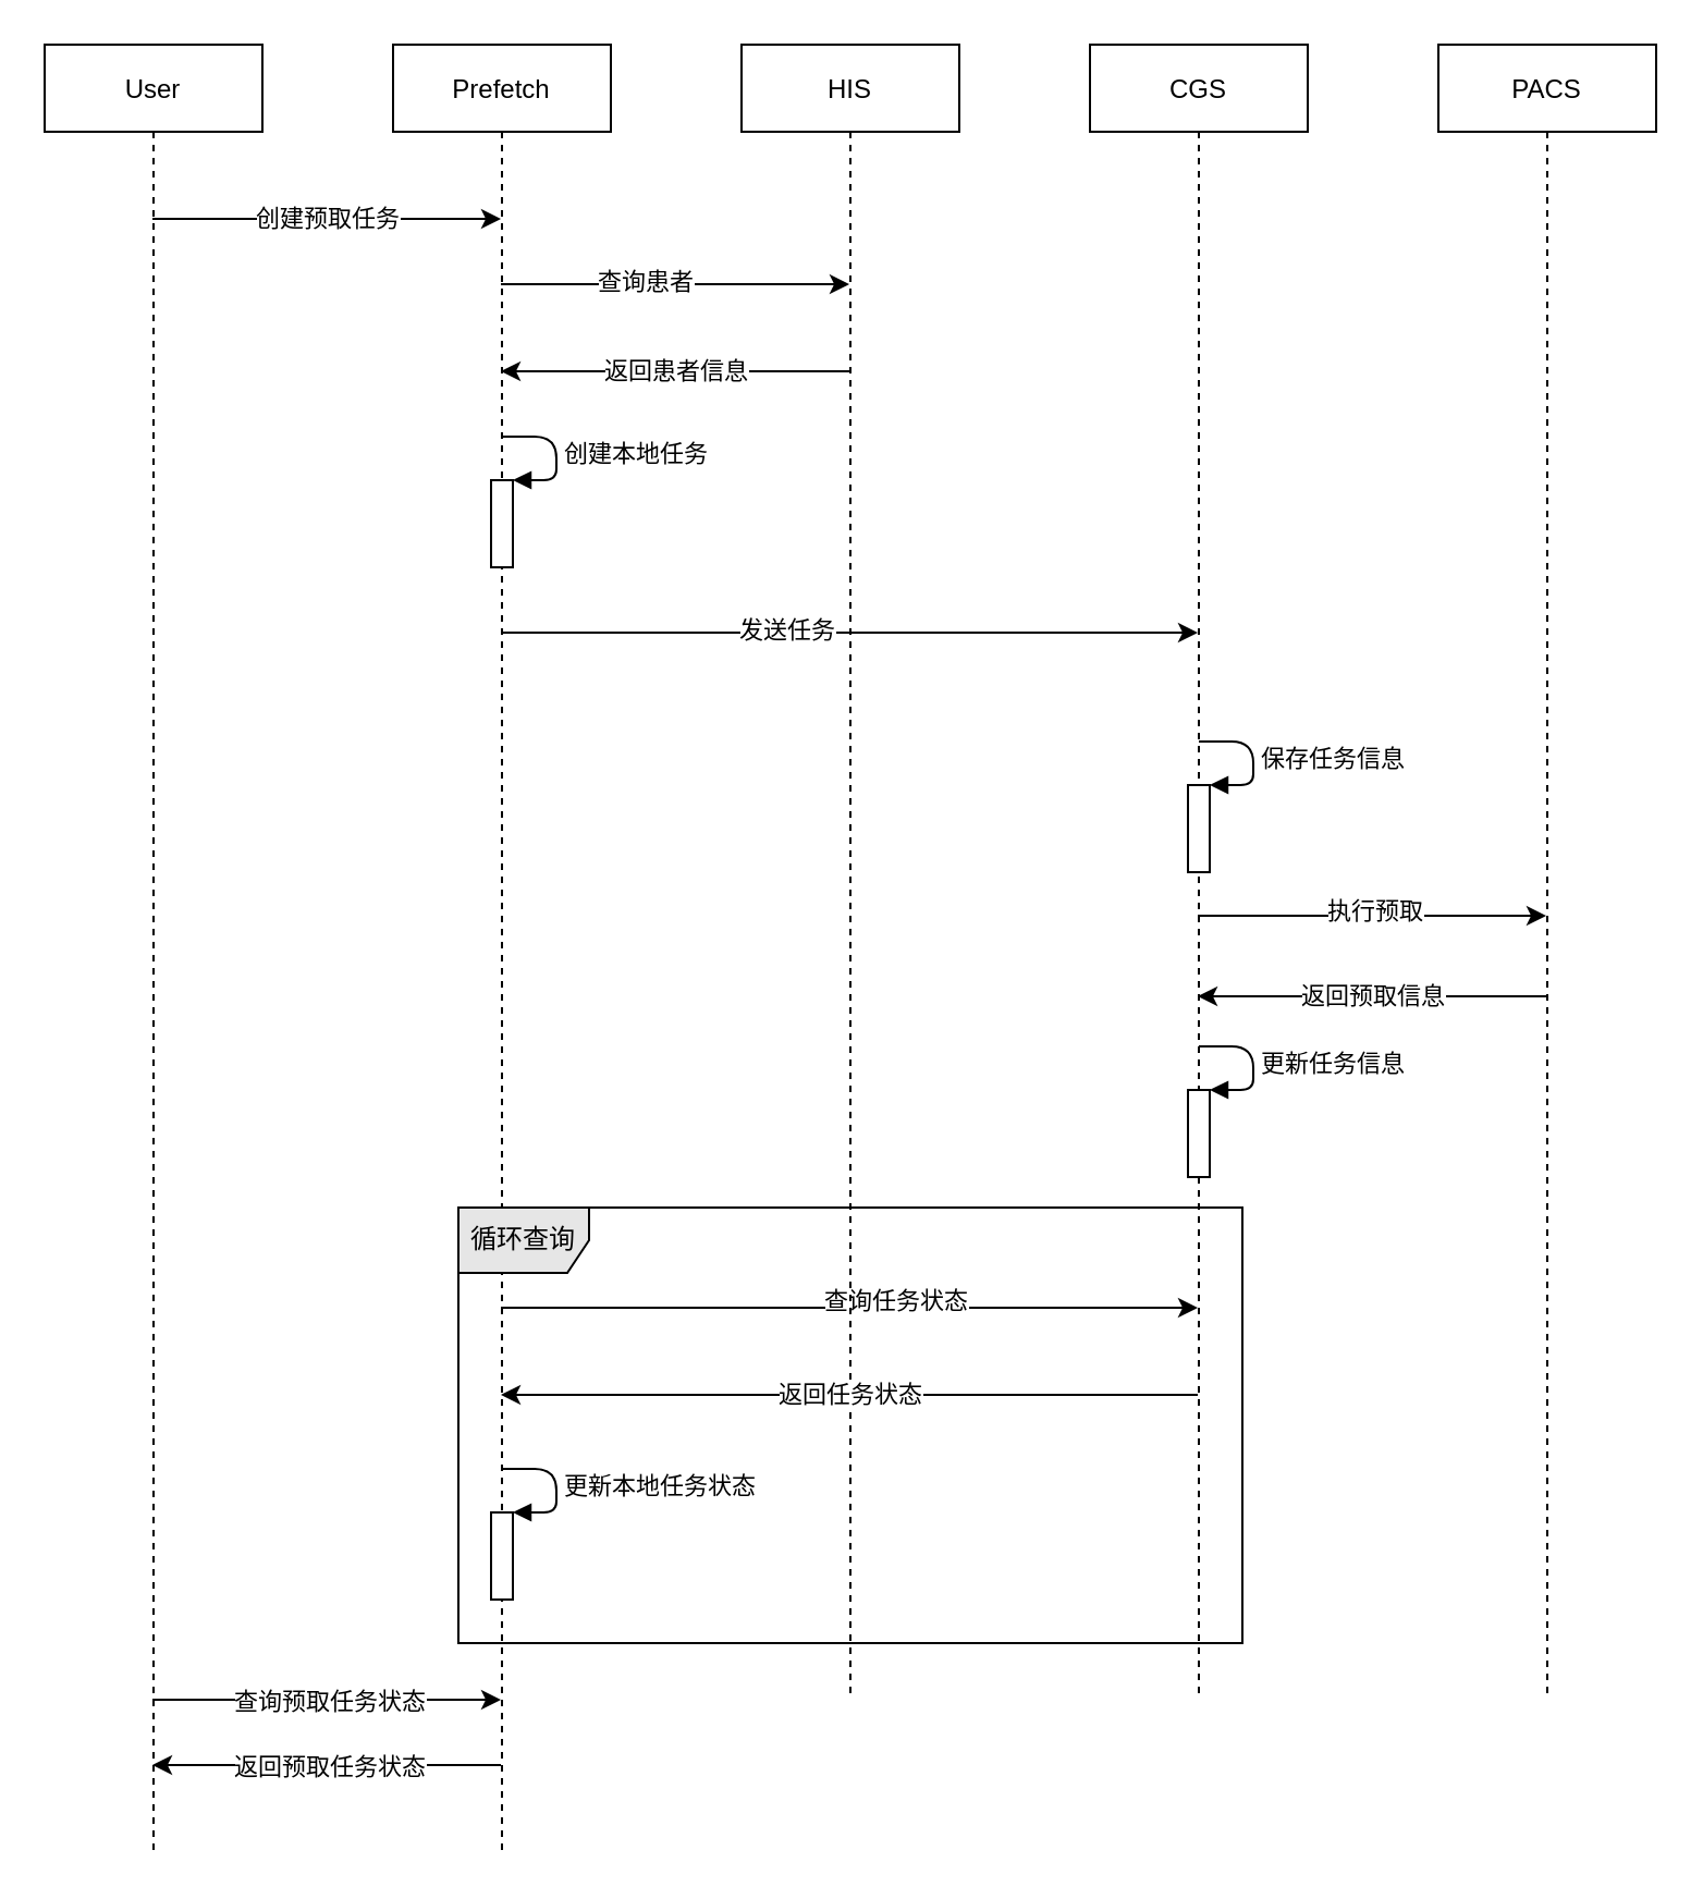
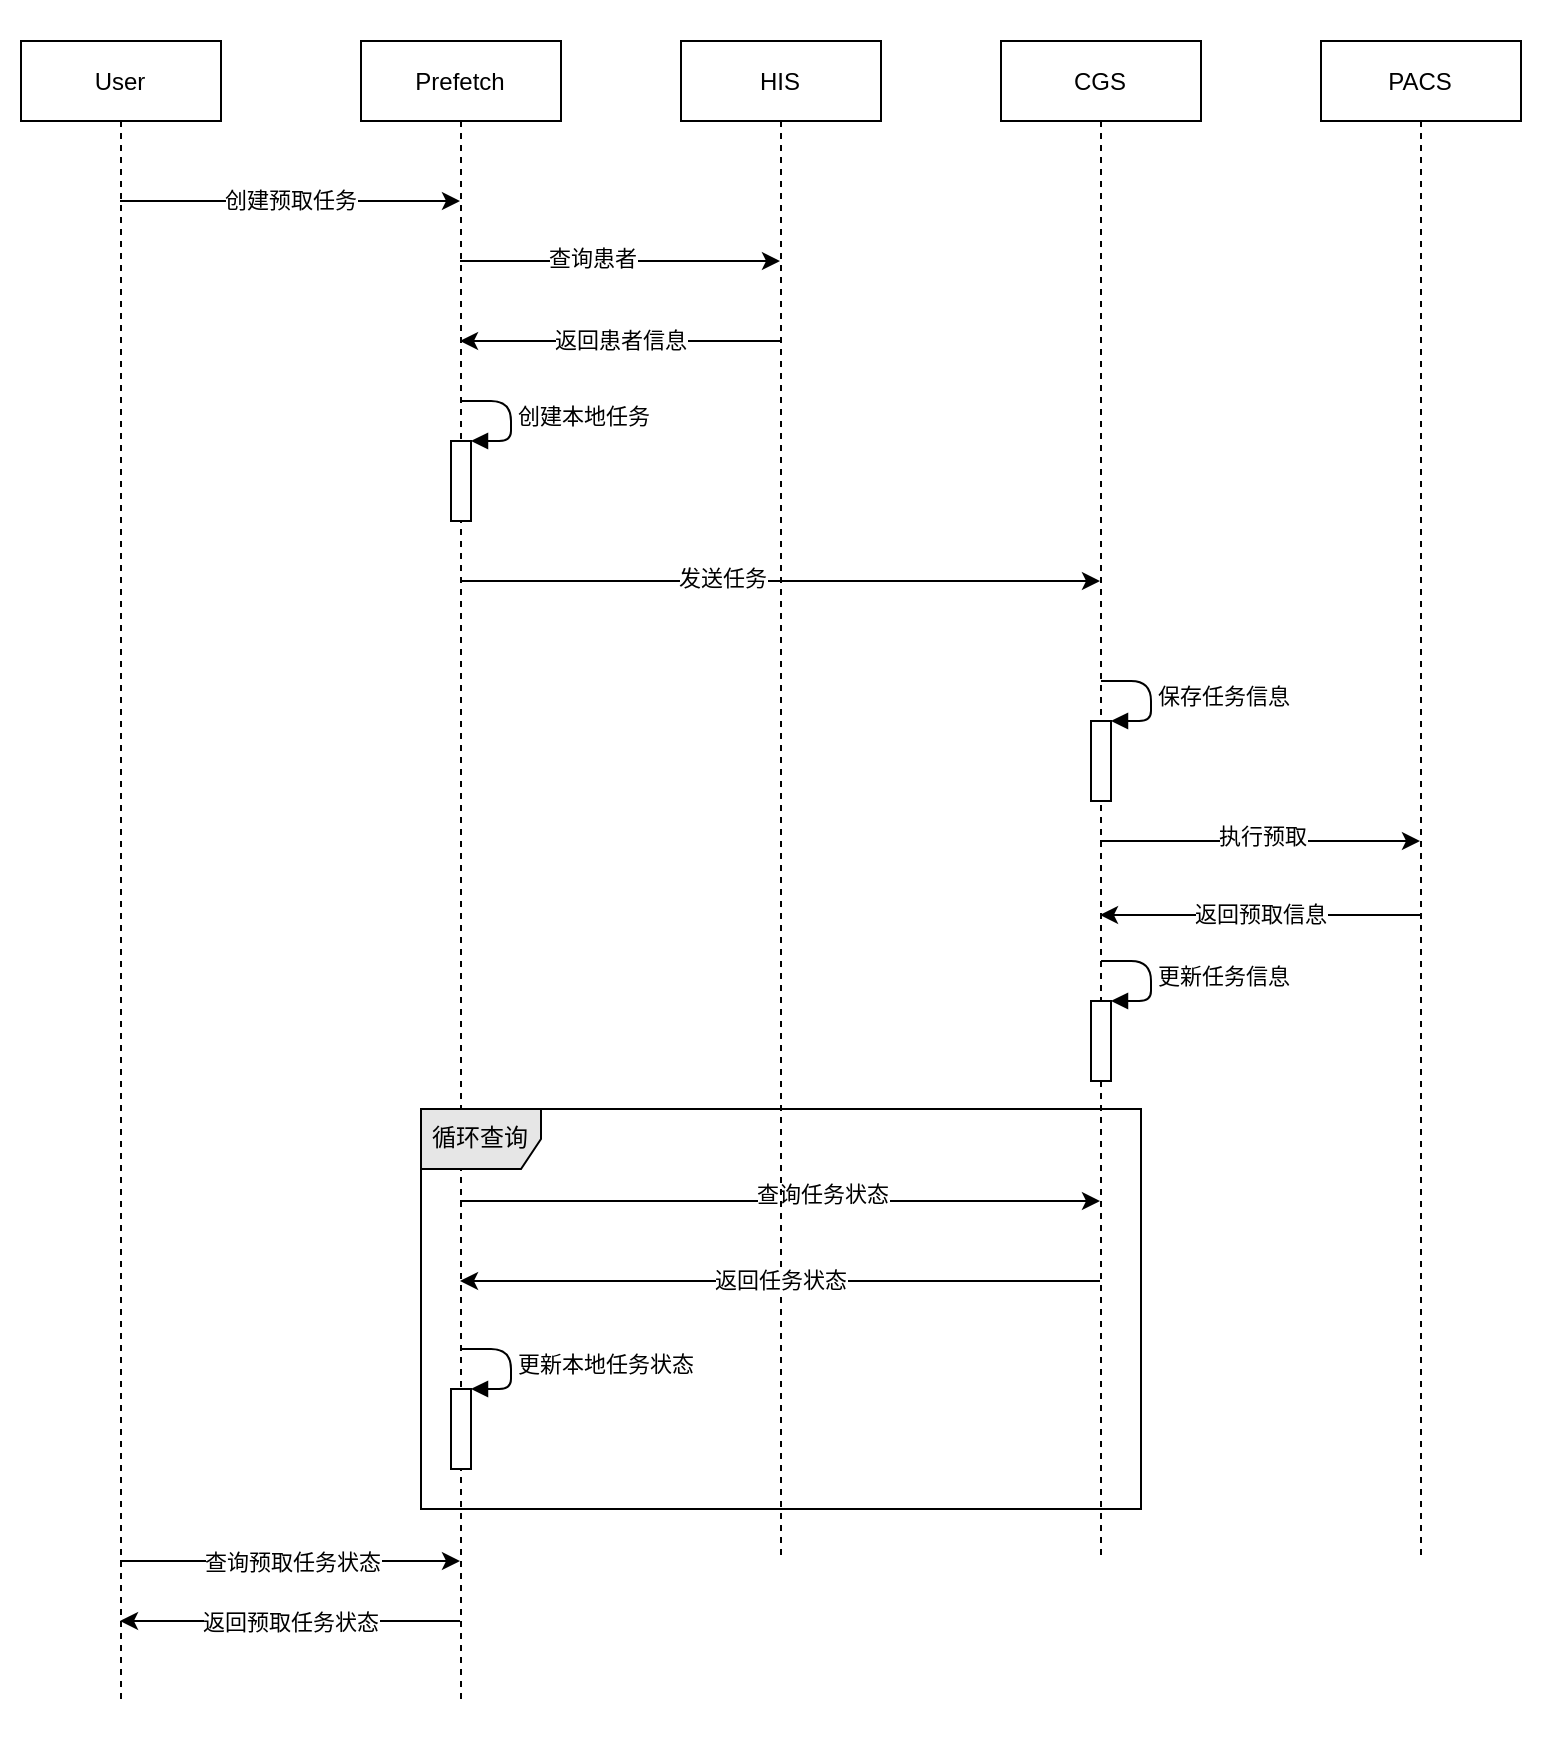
  <mxCell id="0" />
  <mxCell id="1" parent="0" />
  <mxCell id="2" value="创建预取任务" style="edgeStyle=orthogonalEdgeStyle;orthogonalLoop=1;jettySize=auto;html=1;" edge="1" parent="1" source="5" target="12"><mxGeometry relative="1" as="geometry"><Array as="points"><mxPoint x="150" y="100" /><mxPoint x="150" y="100" /></Array></mxGeometry></mxCell>
  <mxCell id="3" style="edgeStyle=orthogonalEdgeStyle;orthogonalLoop=1;jettySize=auto;html=1;" edge="1" parent="1" source="5" target="12"><mxGeometry relative="1" as="geometry"><Array as="points"><mxPoint x="170" y="780" /><mxPoint x="170" y="780" /></Array></mxGeometry></mxCell>
  <mxCell id="4" value="查询预取任务状态" style="edgeLabel;html=1;align=center;verticalAlign=middle;resizable=0;points=[];" vertex="1" connectable="0" parent="3"><mxGeometry x="0.194" relative="1" as="geometry"><mxPoint x="-15.5" as="offset" /></mxGeometry></mxCell>
- <mxCell id="5" value="User" style="shape=umlLifeline;perimeter=lifelinePerimeter;container=1;collapsible=0;recursiveResize=0;shadow=0;strokeWidth=1;" parent="1" vertex="1"><mxGeometry x="20" y="20" width="100" height="830" as="geometry" /></mxCell>
+ <mxCell id="5" value="User" style="shape=umlLifeline;perimeter=lifelinePerimeter;container=1;collapsible=0;recursiveResize=0;shadow=0;strokeWidth=1;" parent="1" vertex="1"><mxGeometry x="10" y="20" width="100" height="830" as="geometry" /></mxCell>
  <mxCell id="6" style="edgeStyle=orthogonalEdgeStyle;orthogonalLoop=1;jettySize=auto;html=1;" edge="1" parent="1" source="12" target="18"><mxGeometry relative="1" as="geometry"><Array as="points"><mxPoint x="300" y="130" /><mxPoint x="300" y="130" /></Array></mxGeometry></mxCell>
  <mxCell id="7" value="查询患者" style="edgeLabel;html=1;align=center;verticalAlign=middle;resizable=0;points=[];" vertex="1" connectable="0" parent="6"><mxGeometry x="-0.181" y="2" relative="1" as="geometry"><mxPoint as="offset" /></mxGeometry></mxCell>
  <mxCell id="8" style="edgeStyle=orthogonalEdgeStyle;orthogonalLoop=1;jettySize=auto;html=1;" edge="1" parent="1" source="12" target="22"><mxGeometry relative="1" as="geometry"><Array as="points"><mxPoint x="450" y="600" /><mxPoint x="450" y="600" /></Array></mxGeometry></mxCell>
  <mxCell id="9" value="查询任务状态" style="edgeLabel;html=1;align=center;verticalAlign=middle;resizable=0;points=[];" vertex="1" connectable="0" parent="8"><mxGeometry x="0.134" y="4" relative="1" as="geometry"><mxPoint as="offset" /></mxGeometry></mxCell>
  <mxCell id="10" style="edgeStyle=orthogonalEdgeStyle;orthogonalLoop=1;jettySize=auto;html=1;" edge="1" parent="1" source="12" target="5"><mxGeometry relative="1" as="geometry"><Array as="points"><mxPoint x="160" y="810" /><mxPoint x="160" y="810" /></Array></mxGeometry></mxCell>
  <mxCell id="11" value="返回预取任务状态" style="edgeLabel;html=1;align=center;verticalAlign=middle;resizable=0;points=[];" vertex="1" connectable="0" parent="10"><mxGeometry x="0.269" relative="1" as="geometry"><mxPoint x="22.5" as="offset" /></mxGeometry></mxCell>
  <mxCell id="12" value="Prefetch" style="shape=umlLifeline;perimeter=lifelinePerimeter;container=1;collapsible=0;recursiveResize=0;shadow=0;strokeWidth=1;" parent="1" vertex="1"><mxGeometry x="180" y="20" width="100" height="830" as="geometry" /></mxCell>
  <mxCell id="13" value="" style="html=1;points=[];perimeter=orthogonalPerimeter;" vertex="1" parent="12"><mxGeometry x="45" y="200" width="10" height="40" as="geometry" /></mxCell>
  <mxCell id="14" value="创建本地任务" style="edgeStyle=orthogonalEdgeStyle;html=1;align=left;spacingLeft=2;endArrow=block;entryX=1;entryY=0;" edge="1" target="13" parent="12"><mxGeometry relative="1" as="geometry"><mxPoint x="50" y="180" as="sourcePoint" /><Array as="points"><mxPoint x="75" y="180" /></Array></mxGeometry></mxCell>
  <mxCell id="15" value="" style="html=1;points=[];perimeter=orthogonalPerimeter;" vertex="1" parent="12"><mxGeometry x="45" y="674" width="10" height="40" as="geometry" /></mxCell>
  <mxCell id="16" value="更新本地任务状态" style="edgeStyle=orthogonalEdgeStyle;html=1;align=left;spacingLeft=2;endArrow=block;entryX=1;entryY=0;" edge="1" target="15" parent="12"><mxGeometry relative="1" as="geometry"><mxPoint x="50" y="654" as="sourcePoint" /><Array as="points"><mxPoint x="75" y="654" /></Array></mxGeometry></mxCell>
  <mxCell id="17" value="返回患者信息" style="edgeStyle=orthogonalEdgeStyle;orthogonalLoop=1;jettySize=auto;html=1;" edge="1" parent="1" source="18" target="12"><mxGeometry relative="1" as="geometry"><Array as="points"><mxPoint x="320" y="170" /><mxPoint x="320" y="170" /></Array></mxGeometry></mxCell>
  <mxCell id="18" value="HIS" style="shape=umlLifeline;perimeter=lifelinePerimeter;container=1;collapsible=0;recursiveResize=0;shadow=0;strokeWidth=1;" vertex="1" parent="1"><mxGeometry x="340" y="20" width="100" height="760" as="geometry" /></mxCell>
  <mxCell id="19" style="edgeStyle=orthogonalEdgeStyle;orthogonalLoop=1;jettySize=auto;html=1;" edge="1" parent="1" source="22" target="28"><mxGeometry relative="1" as="geometry"><Array as="points"><mxPoint x="640" y="420" /><mxPoint x="640" y="420" /></Array></mxGeometry></mxCell>
  <mxCell id="20" value="执行预取" style="edgeLabel;html=1;align=center;verticalAlign=middle;resizable=0;points=[];" vertex="1" connectable="0" parent="19"><mxGeometry x="0.144" y="3" relative="1" as="geometry"><mxPoint x="-11.5" as="offset" /></mxGeometry></mxCell>
  <mxCell id="21" value="返回任务状态" style="edgeStyle=orthogonalEdgeStyle;orthogonalLoop=1;jettySize=auto;html=1;" edge="1" parent="1" source="22" target="12"><mxGeometry relative="1" as="geometry"><Array as="points"><mxPoint x="410" y="640" /><mxPoint x="410" y="640" /></Array></mxGeometry></mxCell>
  <mxCell id="22" value="CGS" style="shape=umlLifeline;perimeter=lifelinePerimeter;container=1;collapsible=0;recursiveResize=0;shadow=0;strokeWidth=1;" vertex="1" parent="1"><mxGeometry x="500" y="20" width="100" height="760" as="geometry" /></mxCell>
  <mxCell id="23" value="" style="html=1;points=[];perimeter=orthogonalPerimeter;" vertex="1" parent="22"><mxGeometry x="45" y="340" width="10" height="40" as="geometry" /></mxCell>
  <mxCell id="24" value="保存任务信息" style="edgeStyle=orthogonalEdgeStyle;html=1;align=left;spacingLeft=2;endArrow=block;entryX=1;entryY=0;" edge="1" target="23" parent="22"><mxGeometry relative="1" as="geometry"><mxPoint x="50" y="320" as="sourcePoint" /><Array as="points"><mxPoint x="75" y="320" /></Array></mxGeometry></mxCell>
  <mxCell id="25" value="" style="html=1;points=[];perimeter=orthogonalPerimeter;" vertex="1" parent="22"><mxGeometry x="45" y="480" width="10" height="40" as="geometry" /></mxCell>
  <mxCell id="26" value="更新任务信息" style="edgeStyle=orthogonalEdgeStyle;html=1;align=left;spacingLeft=2;endArrow=block;entryX=1;entryY=0;" edge="1" target="25" parent="22"><mxGeometry relative="1" as="geometry"><mxPoint x="50" y="460" as="sourcePoint" /><Array as="points"><mxPoint x="75" y="460" /></Array></mxGeometry></mxCell>
  <mxCell id="27" value="返回预取信息" style="edgeStyle=orthogonalEdgeStyle;orthogonalLoop=1;jettySize=auto;html=1;" edge="1" parent="1"><mxGeometry relative="1" as="geometry"><mxPoint x="709.5" y="457" as="sourcePoint" /><mxPoint x="549.5" y="457" as="targetPoint" /><Array as="points"><mxPoint x="630" y="457" /><mxPoint x="630" y="457" /></Array></mxGeometry></mxCell>
  <mxCell id="28" value="PACS" style="shape=umlLifeline;perimeter=lifelinePerimeter;container=1;collapsible=0;recursiveResize=0;shadow=0;strokeWidth=1;" vertex="1" parent="1"><mxGeometry x="660" y="20" width="100" height="760" as="geometry" /></mxCell>
  <mxCell id="29" style="edgeStyle=orthogonalEdgeStyle;orthogonalLoop=1;jettySize=auto;html=1;" edge="1" parent="1" source="12" target="22"><mxGeometry relative="1" as="geometry"><mxPoint x="229.5" y="130" as="sourcePoint" /><mxPoint x="389.5" y="130" as="targetPoint" /><Array as="points"><mxPoint x="450" y="290" /><mxPoint x="450" y="290" /></Array></mxGeometry></mxCell>
  <mxCell id="30" value="发送任务" style="edgeLabel;html=1;align=center;verticalAlign=middle;resizable=0;points=[];" vertex="1" connectable="0" parent="29"><mxGeometry x="-0.181" y="2" relative="1" as="geometry"><mxPoint as="offset" /></mxGeometry></mxCell>
  <mxCell id="31" value="循环查询" style="shape=umlFrame;whiteSpace=wrap;html=1;fillColor=#E6E6E6;shadow=0;" vertex="1" parent="1"><mxGeometry x="210" y="554" width="360" height="200" as="geometry" /></mxCell>
